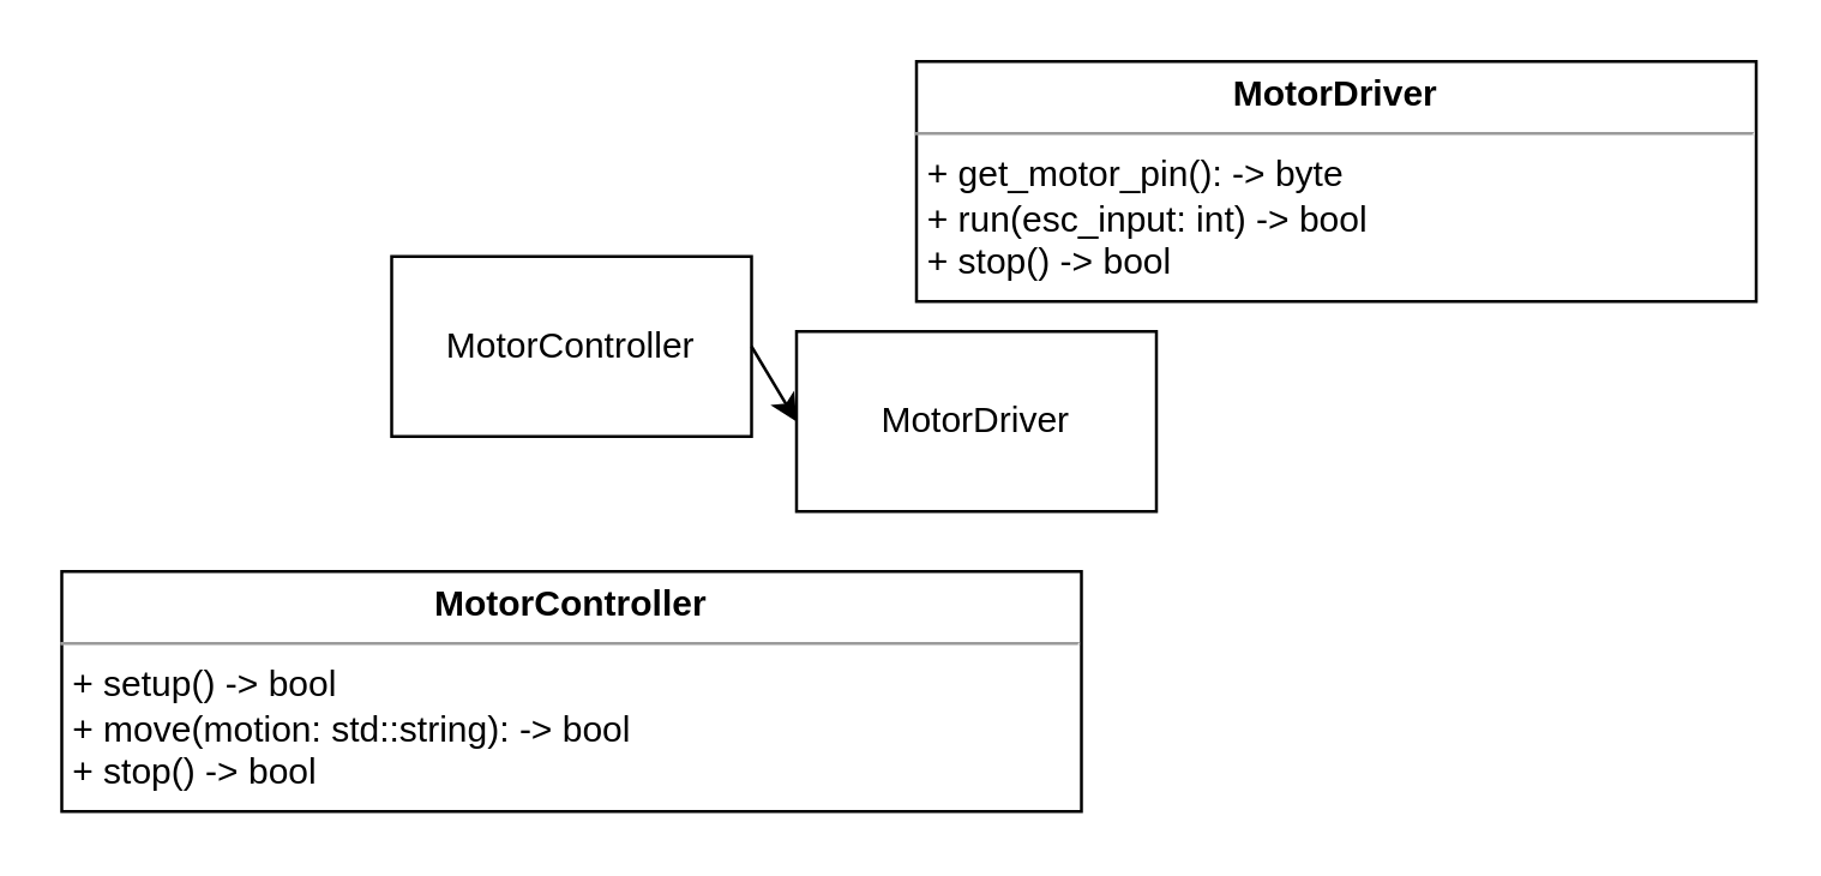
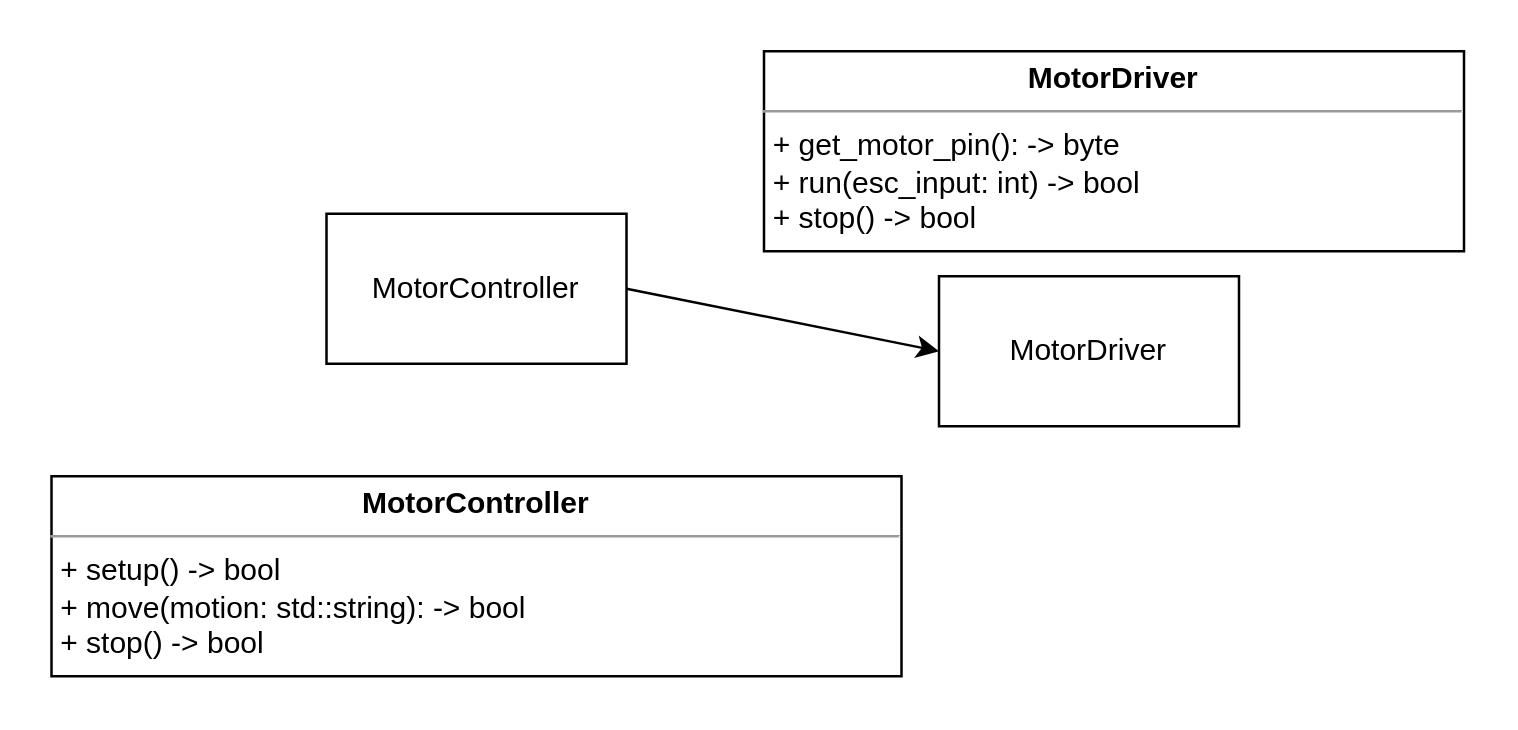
  <mxCell id="0" />
  <mxCell id="1" parent="0" />
  <mxCell id="2" value="&lt;p style=&quot;margin: 0px ; margin-top: 4px ; text-align: center&quot;&gt;&lt;b&gt;MotorDriver&lt;/b&gt;&lt;/p&gt;&lt;hr size=&quot;1&quot;&gt;&lt;p style=&quot;margin: 0px ; margin-left: 4px&quot;&gt;+ get_motor_pin(): -&amp;gt; byte&lt;/p&gt;&lt;p style=&quot;margin: 0px ; margin-left: 4px&quot;&gt;+ run(esc_input: int) -&amp;gt; bool&lt;/p&gt;&lt;p style=&quot;margin: 0px ; margin-left: 4px&quot;&gt;+ stop() -&amp;gt; bool&lt;/p&gt;" style="verticalAlign=top;align=left;overflow=fill;fontSize=12;fontFamily=Helvetica;html=1;" parent="1" vertex="1"><mxGeometry x="305" y="20" width="280" height="80" as="geometry" /></mxCell>
  <mxCell id="3" value="&lt;p style=&quot;margin: 0px ; margin-top: 4px ; text-align: center&quot;&gt;&lt;b&gt;MotorController&lt;/b&gt;&lt;/p&gt;&lt;hr size=&quot;1&quot;&gt;&lt;p style=&quot;margin: 0px ; margin-left: 4px&quot;&gt;+ setup() -&amp;gt; bool&lt;/p&gt;&lt;p style=&quot;margin: 0px ; margin-left: 4px&quot;&gt;+ move(motion: std::string): -&amp;gt; bool&lt;/p&gt;&lt;p style=&quot;margin: 0px ; margin-left: 4px&quot;&gt;+ stop() -&amp;gt; bool&lt;/p&gt;" style="verticalAlign=top;align=left;overflow=fill;fontSize=12;fontFamily=Helvetica;html=1;" parent="1" vertex="1"><mxGeometry x="20" y="190" width="340" height="80" as="geometry" /></mxCell>
  <mxCell id="4" value="MotorController" style="rounded=0;whiteSpace=wrap;html=1;" parent="1" vertex="1"><mxGeometry x="130" y="85" width="120" height="60" as="geometry" /></mxCell>
- <mxCell id="5" value="MotorDriver" style="rounded=0;whiteSpace=wrap;html=1;" parent="1" vertex="1"><mxGeometry x="265" y="110" width="120" height="60" as="geometry" /></mxCell>
+ <mxCell id="5" value="MotorDriver" style="rounded=0;whiteSpace=wrap;html=1;" parent="1" vertex="1"><mxGeometry x="375" y="110" width="120" height="60" as="geometry" /></mxCell>
  <mxCell id="6" value="" style="endArrow=classic;html=1;entryX=0;entryY=0.5;entryDx=0;entryDy=0;exitX=1;exitY=0.5;exitDx=0;exitDy=0;" parent="1" source="4" target="5" edge="1"><mxGeometry width="50" height="50" relative="1" as="geometry"><mxPoint x="25" y="240" as="sourcePoint" /><mxPoint x="75" y="190" as="targetPoint" /></mxGeometry></mxCell>
